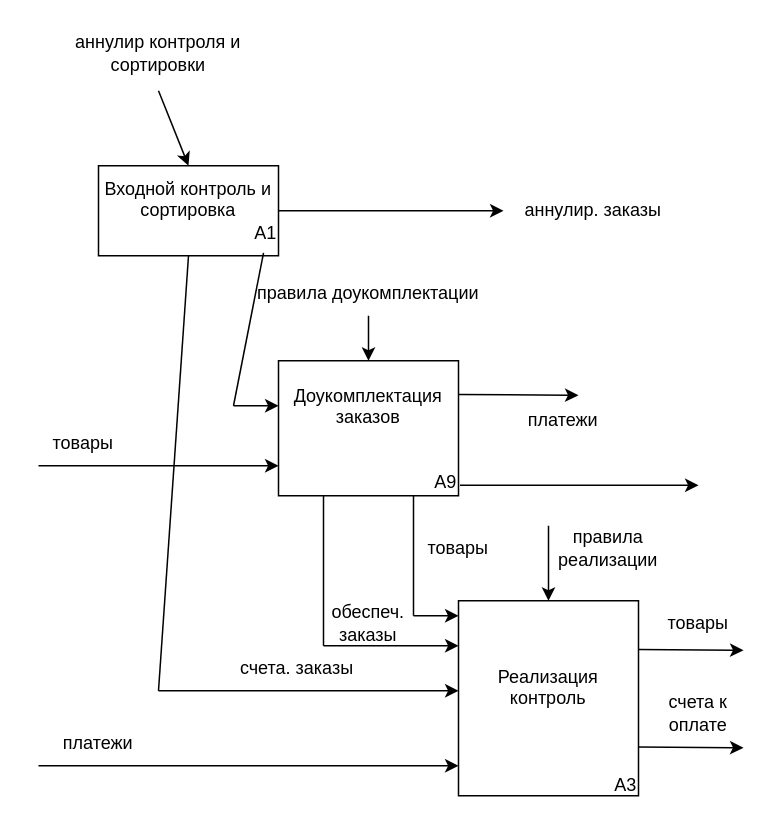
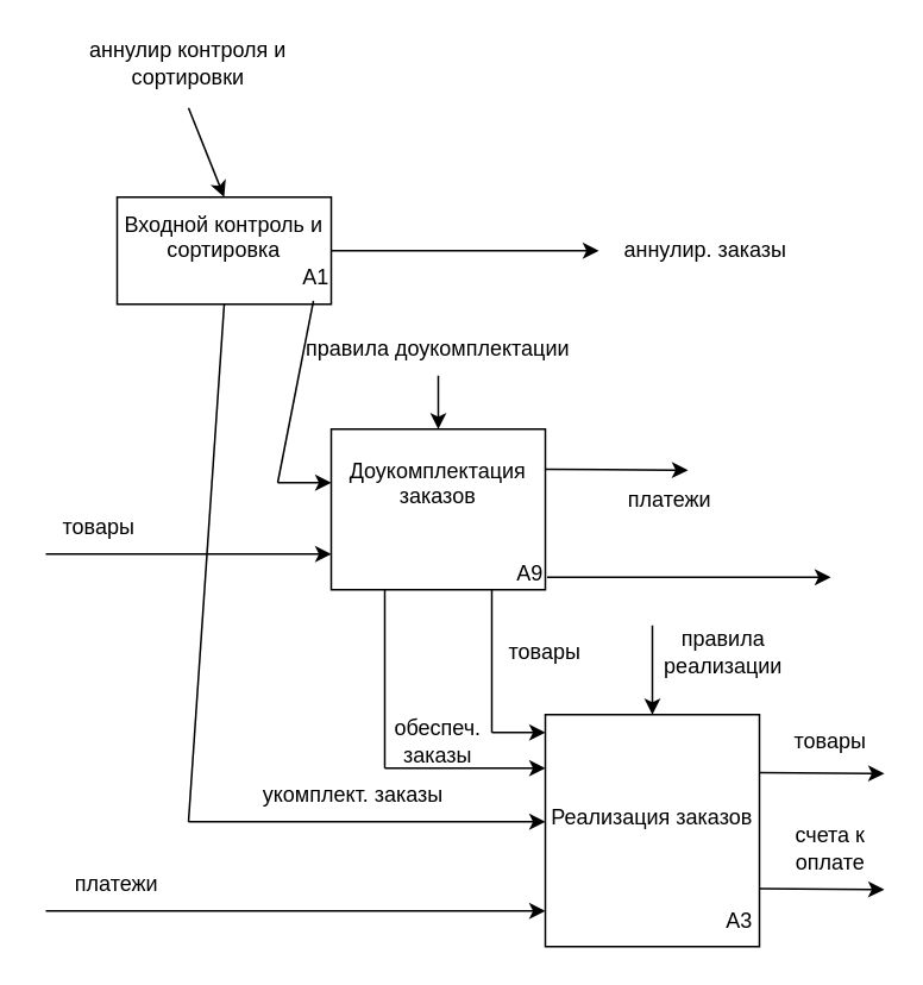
  <mxCell id="0" />
  <mxCell id="1" parent="0" />
  <mxCell id="2" value="&lt;div style=&quot;&quot;&gt;&lt;span style=&quot;background-color: initial;&quot;&gt;Входной контроль и сортировка&lt;/span&gt;&lt;/div&gt;&lt;div style=&quot;text-align: right;&quot;&gt;&lt;span style=&quot;background-color: initial;&quot;&gt;A1&lt;/span&gt;&lt;br&gt;&lt;/div&gt;" style="rounded=0;whiteSpace=wrap;html=1;align=center;" vertex="1" parent="1"><mxGeometry x="65" y="110" width="120" height="60" as="geometry" /></mxCell>
  <mxCell id="3" value="" style="endArrow=classic;html=1;rounded=0;entryX=0.5;entryY=0;entryDx=0;entryDy=0;" edge="1" parent="1" target="2"><mxGeometry width="50" height="50" relative="1" as="geometry"><mxPoint x="105" y="60" as="sourcePoint" /><mxPoint x="135" y="120" as="targetPoint" /></mxGeometry></mxCell>
  <mxCell id="4" value="аннулир контроля и сортировки" style="text;html=1;strokeColor=none;fillColor=none;align=center;verticalAlign=middle;whiteSpace=wrap;rounded=0;" vertex="1" parent="1"><mxGeometry x="20" y="20" width="170" height="30" as="geometry" /></mxCell>
  <mxCell id="5" value="" style="endArrow=classic;html=1;rounded=0;exitX=1;exitY=0.5;exitDx=0;exitDy=0;" edge="1" parent="1" source="2"><mxGeometry width="50" height="50" relative="1" as="geometry"><mxPoint x="85" y="170" as="sourcePoint" /><mxPoint x="335" y="140" as="targetPoint" /></mxGeometry></mxCell>
  <mxCell id="6" value="аннулир. заказы" style="text;html=1;strokeColor=none;fillColor=none;align=center;verticalAlign=middle;whiteSpace=wrap;rounded=0;" vertex="1" parent="1"><mxGeometry x="335" y="125" width="120" height="30" as="geometry" /></mxCell>
  <mxCell id="7" value="" style="endArrow=none;html=1;rounded=0;exitX=0.917;exitY=0.967;exitDx=0;exitDy=0;exitPerimeter=0;" edge="1" parent="1" source="2"><mxGeometry width="50" height="50" relative="1" as="geometry"><mxPoint x="85" y="170" as="sourcePoint" /><mxPoint x="155" y="270" as="targetPoint" /></mxGeometry></mxCell>
  <mxCell id="8" value="" style="endArrow=classic;html=1;rounded=0;" edge="1" parent="1"><mxGeometry width="50" height="50" relative="1" as="geometry"><mxPoint x="155" y="270" as="sourcePoint" /><mxPoint x="185" y="270" as="targetPoint" /></mxGeometry></mxCell>
  <mxCell id="9" value="&lt;br&gt;Доукомплектация заказов&lt;br&gt;&lt;blockquote style=&quot;text-align: right; margin: 0px 0px 0px 40px; border: none; padding: 0px;&quot;&gt;&lt;br&gt;&lt;/blockquote&gt;&lt;blockquote style=&quot;text-align: right; margin: 0px 0px 0px 40px; border: none; padding: 0px;&quot;&gt;&lt;br&gt;&lt;/blockquote&gt;&lt;blockquote style=&quot;text-align: right; margin: 0px 0px 0px 40px; border: none; padding: 0px;&quot;&gt;A9&lt;/blockquote&gt;" style="rounded=0;whiteSpace=wrap;html=1;align=center;" vertex="1" parent="1"><mxGeometry x="185" y="240" width="120" height="90" as="geometry" /></mxCell>
  <mxCell id="10" value="" style="endArrow=classic;html=1;rounded=0;entryX=0.5;entryY=0;entryDx=0;entryDy=0;" edge="1" parent="1" target="9"><mxGeometry width="50" height="50" relative="1" as="geometry"><mxPoint x="245" y="210" as="sourcePoint" /><mxPoint x="135" y="120" as="targetPoint" /></mxGeometry></mxCell>
  <mxCell id="11" value="правила доукомплектации" style="text;html=1;strokeColor=none;fillColor=none;align=center;verticalAlign=middle;whiteSpace=wrap;rounded=0;" vertex="1" parent="1"><mxGeometry x="160" y="180" width="170" height="30" as="geometry" /></mxCell>
  <mxCell id="12" value="" style="endArrow=classic;html=1;rounded=0;exitX=1;exitY=0.25;exitDx=0;exitDy=0;" edge="1" parent="1" source="9"><mxGeometry width="50" height="50" relative="1" as="geometry"><mxPoint x="85" y="170" as="sourcePoint" /><mxPoint x="385" y="263" as="targetPoint" /></mxGeometry></mxCell>
  <mxCell id="13" value="платежи" style="text;html=1;strokeColor=none;fillColor=none;align=center;verticalAlign=middle;whiteSpace=wrap;rounded=0;" vertex="1" parent="1"><mxGeometry x="345" y="265" width="60" height="30" as="geometry" /></mxCell>
  <mxCell id="14" value="" style="endArrow=classic;html=1;rounded=0;exitX=1.008;exitY=0.922;exitDx=0;exitDy=0;exitPerimeter=0;" edge="1" parent="1" source="9"><mxGeometry width="50" height="50" relative="1" as="geometry"><mxPoint x="85" y="170" as="sourcePoint" /><mxPoint x="465" y="323" as="targetPoint" /></mxGeometry></mxCell>
  <mxCell id="15" value="" style="endArrow=none;html=1;rounded=0;entryX=0.75;entryY=1;entryDx=0;entryDy=0;" edge="1" parent="1" target="9"><mxGeometry width="50" height="50" relative="1" as="geometry"><mxPoint x="275" y="410" as="sourcePoint" /><mxPoint x="135" y="120" as="targetPoint" /></mxGeometry></mxCell>
  <mxCell id="16" value="" style="endArrow=classic;html=1;rounded=0;" edge="1" parent="1"><mxGeometry width="50" height="50" relative="1" as="geometry"><mxPoint x="275" y="410" as="sourcePoint" /><mxPoint x="305" y="410" as="targetPoint" /></mxGeometry></mxCell>
- <mxCell id="17" value="&lt;br&gt;&lt;br&gt;&lt;br&gt;Реализация контроль&lt;br&gt;&lt;br&gt;&lt;br&gt;&lt;div style=&quot;text-align: right;&quot;&gt;&lt;br&gt;&lt;/div&gt;&lt;div style=&quot;text-align: right;&quot;&gt;A3&lt;/div&gt;" style="rounded=0;whiteSpace=wrap;html=1;" vertex="1" parent="1"><mxGeometry x="305" y="400" width="120" height="130" as="geometry" /></mxCell>
+ <mxCell id="17" value="&lt;br&gt;&lt;br&gt;&lt;br&gt;Реализация заказов&lt;br&gt;&lt;br&gt;&lt;br&gt;&lt;div style=&quot;text-align: right;&quot;&gt;&lt;br&gt;&lt;/div&gt;&lt;div style=&quot;text-align: right;&quot;&gt;A3&lt;/div&gt;" style="rounded=0;whiteSpace=wrap;html=1;" vertex="1" parent="1"><mxGeometry x="305" y="400" width="120" height="130" as="geometry" /></mxCell>
  <mxCell id="18" value="" style="endArrow=classic;html=1;rounded=0;entryX=0.5;entryY=0;entryDx=0;entryDy=0;" edge="1" parent="1" target="17"><mxGeometry width="50" height="50" relative="1" as="geometry"><mxPoint x="365" y="350" as="sourcePoint" /><mxPoint x="135" y="120" as="targetPoint" /></mxGeometry></mxCell>
  <mxCell id="19" value="правила реализации" style="text;html=1;strokeColor=none;fillColor=none;align=center;verticalAlign=middle;whiteSpace=wrap;rounded=0;" vertex="1" parent="1"><mxGeometry x="375" y="350" width="60" height="30" as="geometry" /></mxCell>
  <mxCell id="20" value="товары" style="text;html=1;strokeColor=none;fillColor=none;align=center;verticalAlign=middle;whiteSpace=wrap;rounded=0;" vertex="1" parent="1"><mxGeometry x="275" y="350" width="60" height="30" as="geometry" /></mxCell>
  <mxCell id="21" value="" style="endArrow=none;html=1;rounded=0;entryX=0.25;entryY=1;entryDx=0;entryDy=0;" edge="1" parent="1" target="9"><mxGeometry width="50" height="50" relative="1" as="geometry"><mxPoint x="215" y="430" as="sourcePoint" /><mxPoint x="135" y="130" as="targetPoint" /></mxGeometry></mxCell>
  <mxCell id="22" value="" style="endArrow=classic;html=1;rounded=0;" edge="1" parent="1"><mxGeometry width="50" height="50" relative="1" as="geometry"><mxPoint x="215" y="430" as="sourcePoint" /><mxPoint x="305" y="430" as="targetPoint" /></mxGeometry></mxCell>
  <mxCell id="23" value="обеспеч. заказы" style="text;html=1;strokeColor=none;fillColor=none;align=center;verticalAlign=middle;whiteSpace=wrap;rounded=0;" vertex="1" parent="1"><mxGeometry x="215" y="400" width="60" height="30" as="geometry" /></mxCell>
  <mxCell id="24" value="" style="endArrow=none;html=1;rounded=0;exitX=0.5;exitY=1;exitDx=0;exitDy=0;" edge="1" parent="1" source="2"><mxGeometry width="50" height="50" relative="1" as="geometry"><mxPoint x="115" y="360" as="sourcePoint" /><mxPoint x="105" y="460" as="targetPoint" /></mxGeometry></mxCell>
  <mxCell id="25" value="" style="endArrow=classic;html=1;rounded=0;" edge="1" parent="1"><mxGeometry width="50" height="50" relative="1" as="geometry"><mxPoint x="105" y="460" as="sourcePoint" /><mxPoint x="305" y="460" as="targetPoint" /></mxGeometry></mxCell>
- <mxCell id="26" value="счета. заказы" style="text;html=1;strokeColor=none;fillColor=none;align=center;verticalAlign=middle;whiteSpace=wrap;rounded=0;" vertex="1" parent="1"><mxGeometry x="145" y="430" width="105" height="30" as="geometry" /></mxCell>
+ <mxCell id="26" value="укомплект. заказы" style="text;html=1;strokeColor=none;fillColor=none;align=center;verticalAlign=middle;whiteSpace=wrap;rounded=0;" vertex="1" parent="1"><mxGeometry x="145" y="430" width="105" height="30" as="geometry" /></mxCell>
  <mxCell id="27" value="" style="endArrow=classic;html=1;rounded=0;" edge="1" parent="1"><mxGeometry width="50" height="50" relative="1" as="geometry"><mxPoint x="25" y="510" as="sourcePoint" /><mxPoint x="305" y="510" as="targetPoint" /></mxGeometry></mxCell>
  <mxCell id="28" value="платежи" style="text;html=1;strokeColor=none;fillColor=none;align=center;verticalAlign=middle;whiteSpace=wrap;rounded=0;" vertex="1" parent="1"><mxGeometry x="35" y="480" width="60" height="30" as="geometry" /></mxCell>
  <mxCell id="29" value="" style="endArrow=classic;html=1;rounded=0;" edge="1" parent="1"><mxGeometry width="50" height="50" relative="1" as="geometry"><mxPoint x="25" y="310" as="sourcePoint" /><mxPoint x="185" y="310" as="targetPoint" /></mxGeometry></mxCell>
  <mxCell id="30" value="товары" style="text;html=1;strokeColor=none;fillColor=none;align=center;verticalAlign=middle;whiteSpace=wrap;rounded=0;" vertex="1" parent="1"><mxGeometry x="25" y="280" width="60" height="30" as="geometry" /></mxCell>
  <mxCell id="31" value="" style="endArrow=classic;html=1;rounded=0;exitX=1;exitY=0.25;exitDx=0;exitDy=0;" edge="1" parent="1" source="17"><mxGeometry width="50" height="50" relative="1" as="geometry"><mxPoint x="115" y="360" as="sourcePoint" /><mxPoint x="495" y="433" as="targetPoint" /></mxGeometry></mxCell>
  <mxCell id="32" value="товары" style="text;html=1;strokeColor=none;fillColor=none;align=center;verticalAlign=middle;whiteSpace=wrap;rounded=0;" vertex="1" parent="1"><mxGeometry x="435" y="400" width="60" height="30" as="geometry" /></mxCell>
  <mxCell id="33" value="" style="endArrow=classic;html=1;rounded=0;exitX=1;exitY=0.75;exitDx=0;exitDy=0;" edge="1" parent="1" source="17"><mxGeometry width="50" height="50" relative="1" as="geometry"><mxPoint x="115" y="360" as="sourcePoint" /><mxPoint x="495" y="498" as="targetPoint" /></mxGeometry></mxCell>
  <mxCell id="34" value="счета к оплате" style="text;html=1;strokeColor=none;fillColor=none;align=center;verticalAlign=middle;whiteSpace=wrap;rounded=0;" vertex="1" parent="1"><mxGeometry x="435" y="460" width="60" height="30" as="geometry" /></mxCell>
